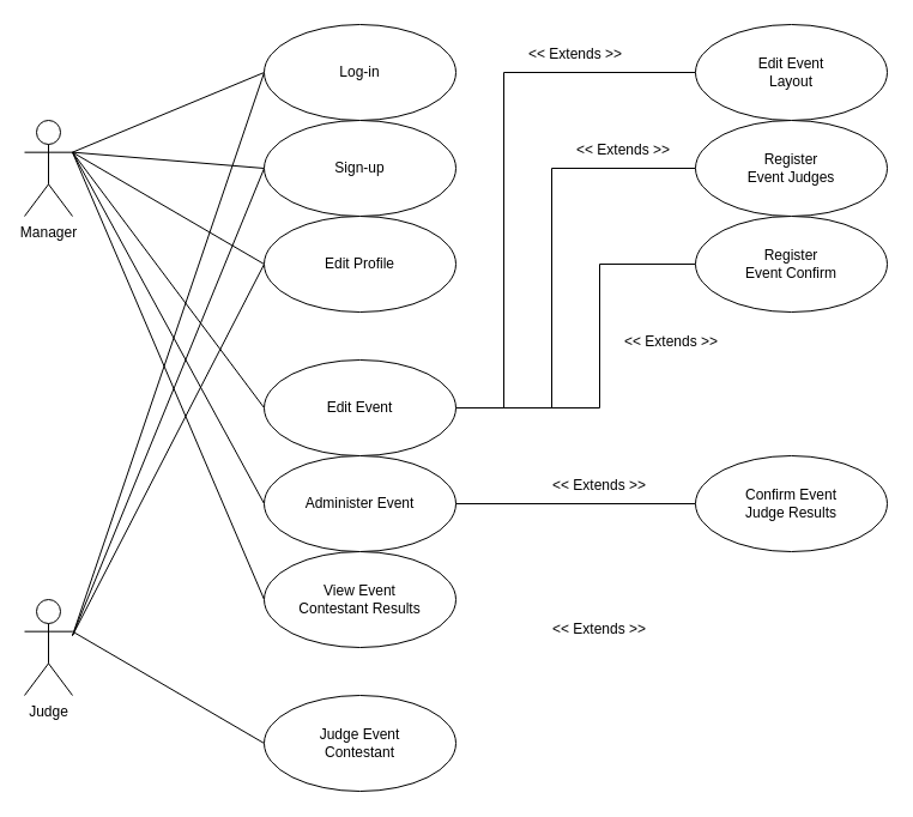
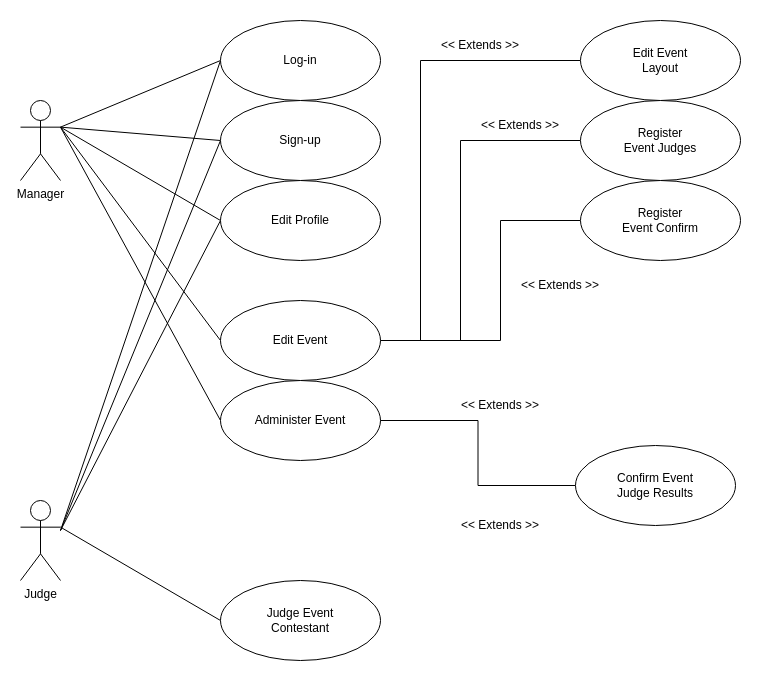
  <mxCell id="0" />
  <mxCell id="1" parent="0" />
  <mxCell id="2" style="rounded=0;orthogonalLoop=1;jettySize=auto;html=1;exitX=1;exitY=0.333;exitDx=0;exitDy=0;exitPerimeter=0;entryX=0;entryY=0.5;entryDx=0;entryDy=0;endArrow=none;endFill=0;" parent="1" source="4" target="13" edge="1"><mxGeometry relative="1" as="geometry" /></mxCell>
  <mxCell id="3" style="edgeStyle=none;rounded=0;orthogonalLoop=1;jettySize=auto;html=1;exitX=1;exitY=0.333;exitDx=0;exitDy=0;exitPerimeter=0;entryX=0;entryY=0.5;entryDx=0;entryDy=0;endArrow=none;endFill=0;" parent="1" source="4" target="15" edge="1"><mxGeometry relative="1" as="geometry" /></mxCell>
  <mxCell id="4" value="Manager" style="shape=umlActor;verticalLabelPosition=bottom;verticalAlign=top;html=1;outlineConnect=0;" parent="1" vertex="1"><mxGeometry x="20" y="100" width="40" height="80" as="geometry" /></mxCell>
  <mxCell id="5" value="Judge" style="shape=umlActor;verticalLabelPosition=bottom;verticalAlign=top;html=1;outlineConnect=0;" parent="1" vertex="1"><mxGeometry x="20" y="500" width="40" height="80" as="geometry" /></mxCell>
  <mxCell id="6" style="edgeStyle=orthogonalEdgeStyle;rounded=0;orthogonalLoop=1;jettySize=auto;html=1;entryX=1;entryY=0.5;entryDx=0;entryDy=0;endArrow=none;endFill=0;exitX=0;exitY=0.5;exitDx=0;exitDy=0;" parent="1" source="7" target="26" edge="1"><mxGeometry relative="1" as="geometry"><Array as="points"><mxPoint x="420" y="60" /><mxPoint x="420" y="340" /></Array></mxGeometry></mxCell>
  <mxCell id="7" value="Edit Event&lt;br&gt;Layout" style="ellipse;whiteSpace=wrap;html=1;" parent="1" vertex="1"><mxGeometry x="580" y="20" width="160" height="80" as="geometry" /></mxCell>
  <mxCell id="8" style="edgeStyle=none;rounded=0;orthogonalLoop=1;jettySize=auto;html=1;exitX=0;exitY=0.5;exitDx=0;exitDy=0;entryX=1;entryY=0.333;entryDx=0;entryDy=0;entryPerimeter=0;endArrow=none;endFill=0;" parent="1" source="9" target="4" edge="1"><mxGeometry relative="1" as="geometry" /></mxCell>
  <mxCell id="9" value="Administer Event" style="ellipse;whiteSpace=wrap;html=1;" parent="1" vertex="1"><mxGeometry x="220" y="380" width="160" height="80" as="geometry" /></mxCell>
  <mxCell id="10" style="edgeStyle=none;rounded=0;orthogonalLoop=1;jettySize=auto;html=1;exitX=0;exitY=0.5;exitDx=0;exitDy=0;entryX=1;entryY=0.333;entryDx=0;entryDy=0;entryPerimeter=0;endArrow=none;endFill=0;" parent="1" source="11" target="5" edge="1"><mxGeometry relative="1" as="geometry" /></mxCell>
  <mxCell id="11" value="Judge Event&lt;br&gt;Contestant" style="ellipse;whiteSpace=wrap;html=1;" parent="1" vertex="1"><mxGeometry x="220" y="580" width="160" height="80" as="geometry" /></mxCell>
  <mxCell id="12" style="edgeStyle=none;rounded=0;orthogonalLoop=1;jettySize=auto;html=1;exitX=0;exitY=0.5;exitDx=0;exitDy=0;endArrow=none;endFill=0;" parent="1" source="13" edge="1"><mxGeometry relative="1" as="geometry"><mxPoint x="60" y="530" as="targetPoint" /></mxGeometry></mxCell>
  <mxCell id="13" value="Log-in" style="ellipse;whiteSpace=wrap;html=1;" parent="1" vertex="1"><mxGeometry x="220" y="20" width="160" height="80" as="geometry" /></mxCell>
  <mxCell id="14" style="edgeStyle=none;rounded=0;orthogonalLoop=1;jettySize=auto;html=1;exitX=0;exitY=0.5;exitDx=0;exitDy=0;endArrow=none;endFill=0;" parent="1" source="15" edge="1"><mxGeometry relative="1" as="geometry"><mxPoint x="60" y="530" as="targetPoint" /></mxGeometry></mxCell>
  <mxCell id="15" value="Sign-up" style="ellipse;whiteSpace=wrap;html=1;" parent="1" vertex="1"><mxGeometry x="220" y="100" width="160" height="80" as="geometry" /></mxCell>
  <mxCell id="16" style="edgeStyle=none;rounded=0;orthogonalLoop=1;jettySize=auto;html=1;entryX=1;entryY=0.333;entryDx=0;entryDy=0;entryPerimeter=0;endArrow=none;endFill=0;exitX=0;exitY=0.5;exitDx=0;exitDy=0;" parent="1" source="18" target="4" edge="1"><mxGeometry relative="1" as="geometry" /></mxCell>
  <mxCell id="17" style="edgeStyle=none;rounded=0;orthogonalLoop=1;jettySize=auto;html=1;exitX=0;exitY=0.5;exitDx=0;exitDy=0;endArrow=none;endFill=0;" parent="1" source="18" edge="1"><mxGeometry relative="1" as="geometry"><mxPoint x="60" y="530" as="targetPoint" /></mxGeometry></mxCell>
  <mxCell id="18" value="Edit Profile" style="ellipse;whiteSpace=wrap;html=1;" parent="1" vertex="1"><mxGeometry x="220" y="180" width="160" height="80" as="geometry" /></mxCell>
  <mxCell id="19" style="edgeStyle=orthogonalEdgeStyle;rounded=0;orthogonalLoop=1;jettySize=auto;html=1;exitX=0;exitY=0.5;exitDx=0;exitDy=0;entryX=1;entryY=0.5;entryDx=0;entryDy=0;endArrow=none;endFill=0;" parent="1" source="20" target="26" edge="1"><mxGeometry relative="1" as="geometry"><Array as="points"><mxPoint x="460" y="140" /><mxPoint x="460" y="340" /></Array></mxGeometry></mxCell>
  <mxCell id="20" value="Register&lt;br&gt;Event Judges" style="ellipse;whiteSpace=wrap;html=1;" parent="1" vertex="1"><mxGeometry x="580" y="100" width="160" height="80" as="geometry" /></mxCell>
  <mxCell id="21" style="edgeStyle=orthogonalEdgeStyle;rounded=0;orthogonalLoop=1;jettySize=auto;html=1;exitX=0;exitY=0.5;exitDx=0;exitDy=0;endArrow=none;endFill=0;" parent="1" source="22" edge="1"><mxGeometry relative="1" as="geometry"><mxPoint x="380" y="340" as="targetPoint" /><Array as="points"><mxPoint x="500" y="220" /><mxPoint x="500" y="340" /></Array></mxGeometry></mxCell>
  <mxCell id="22" value="Register&lt;br&gt;Event Confirm" style="ellipse;whiteSpace=wrap;html=1;" parent="1" vertex="1"><mxGeometry x="580" y="180" width="160" height="80" as="geometry" /></mxCell>
  <mxCell id="23" style="edgeStyle=orthogonalEdgeStyle;rounded=0;orthogonalLoop=1;jettySize=auto;html=1;exitX=0;exitY=0.5;exitDx=0;exitDy=0;entryX=1;entryY=0.5;entryDx=0;entryDy=0;endArrow=none;endFill=0;" parent="1" source="24" target="9" edge="1"><mxGeometry relative="1" as="geometry" /></mxCell>
- <mxCell id="24" value="Confirm Event&lt;br&gt;Judge Results" style="ellipse;whiteSpace=wrap;html=1;" parent="1" vertex="1"><mxGeometry x="580" y="380" width="160" height="80" as="geometry" /></mxCell>
+ <mxCell id="24" value="Confirm Event&lt;br&gt;Judge Results" style="ellipse;whiteSpace=wrap;html=1;" parent="1" vertex="1"><mxGeometry x="575" y="445" width="160" height="80" as="geometry" /></mxCell>
  <mxCell id="25" style="edgeStyle=none;rounded=0;orthogonalLoop=1;jettySize=auto;html=1;exitX=0;exitY=0.5;exitDx=0;exitDy=0;entryX=1;entryY=0.333;entryDx=0;entryDy=0;entryPerimeter=0;endArrow=none;endFill=0;" parent="1" source="26" target="4" edge="1"><mxGeometry relative="1" as="geometry" /></mxCell>
  <mxCell id="26" value="Edit Event" style="ellipse;whiteSpace=wrap;html=1;" parent="1" vertex="1"><mxGeometry x="220" y="300" width="160" height="80" as="geometry" /></mxCell>
- <mxCell id="27" style="edgeStyle=none;rounded=0;orthogonalLoop=1;jettySize=auto;html=1;exitX=0;exitY=0.5;exitDx=0;exitDy=0;entryX=1;entryY=0.333;entryDx=0;entryDy=0;entryPerimeter=0;endArrow=none;endFill=0;" parent="1" source="28" target="4" edge="1"><mxGeometry relative="1" as="geometry" /></mxCell>
- <mxCell id="28" value="View Event&lt;br&gt;Contestant Results" style="ellipse;whiteSpace=wrap;html=1;" parent="1" vertex="1"><mxGeometry x="220" y="460" width="160" height="80" as="geometry" /></mxCell>
  <mxCell id="29" value="&amp;lt;&amp;lt; Extends &amp;gt;&amp;gt;" style="text;html=1;strokeColor=none;fillColor=none;align=center;verticalAlign=middle;whiteSpace=wrap;rounded=0;" parent="1" vertex="1"><mxGeometry x="440" y="390" width="120" height="30" as="geometry" /></mxCell>
  <mxCell id="30" value="&amp;lt;&amp;lt; Extends &amp;gt;&amp;gt;" style="text;html=1;strokeColor=none;fillColor=none;align=center;verticalAlign=middle;whiteSpace=wrap;rounded=0;" vertex="1" parent="1"><mxGeometry x="440" y="510" width="120" height="30" as="geometry" /></mxCell>
  <mxCell id="31" value="&amp;lt;&amp;lt; Extends &amp;gt;&amp;gt;" style="text;html=1;strokeColor=none;fillColor=none;align=center;verticalAlign=middle;whiteSpace=wrap;rounded=0;" vertex="1" parent="1"><mxGeometry x="500" y="270" width="120" height="30" as="geometry" /></mxCell>
  <mxCell id="32" value="&amp;lt;&amp;lt; Extends &amp;gt;&amp;gt;" style="text;html=1;strokeColor=none;fillColor=none;align=center;verticalAlign=middle;whiteSpace=wrap;rounded=0;" vertex="1" parent="1"><mxGeometry x="460" y="110" width="120" height="30" as="geometry" /></mxCell>
  <mxCell id="33" value="&amp;lt;&amp;lt; Extends &amp;gt;&amp;gt;" style="text;html=1;strokeColor=none;fillColor=none;align=center;verticalAlign=middle;whiteSpace=wrap;rounded=0;" vertex="1" parent="1"><mxGeometry x="420" y="30" width="120" height="30" as="geometry" /></mxCell>
